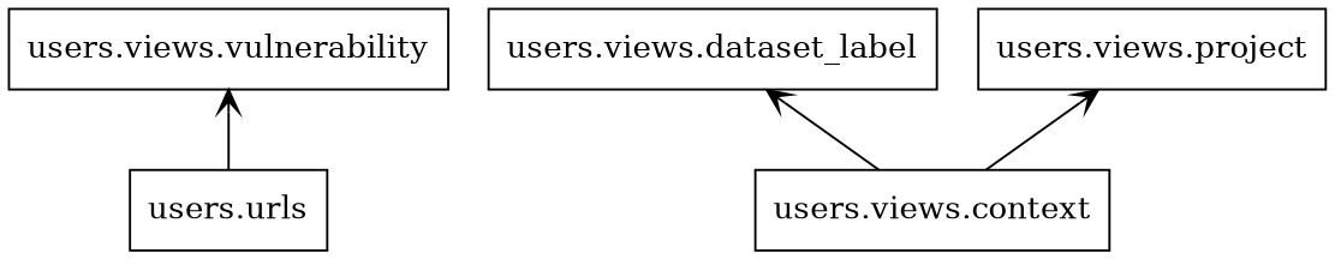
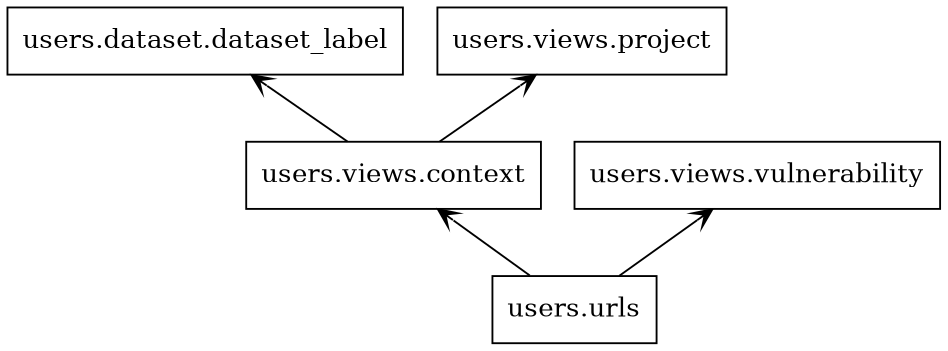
  digraph {
    rankdir=BT
    node [color=black shape=box style=solid]
    edge [arrowhead=open arrowtail=none]
    n1 [label="users.urls"]
    n2 [label="users.views.context"]
    n3 [label="users.views.vulnerability"]
-   n4 [label="users.views.dataset_label"]
+   n4 [label="users.dataset.dataset_label"]
    n5 [label="users.views.project"]
+   n1 -> n2
    n1 -> n3
    n2 -> n4
    n2 -> n5
  }
